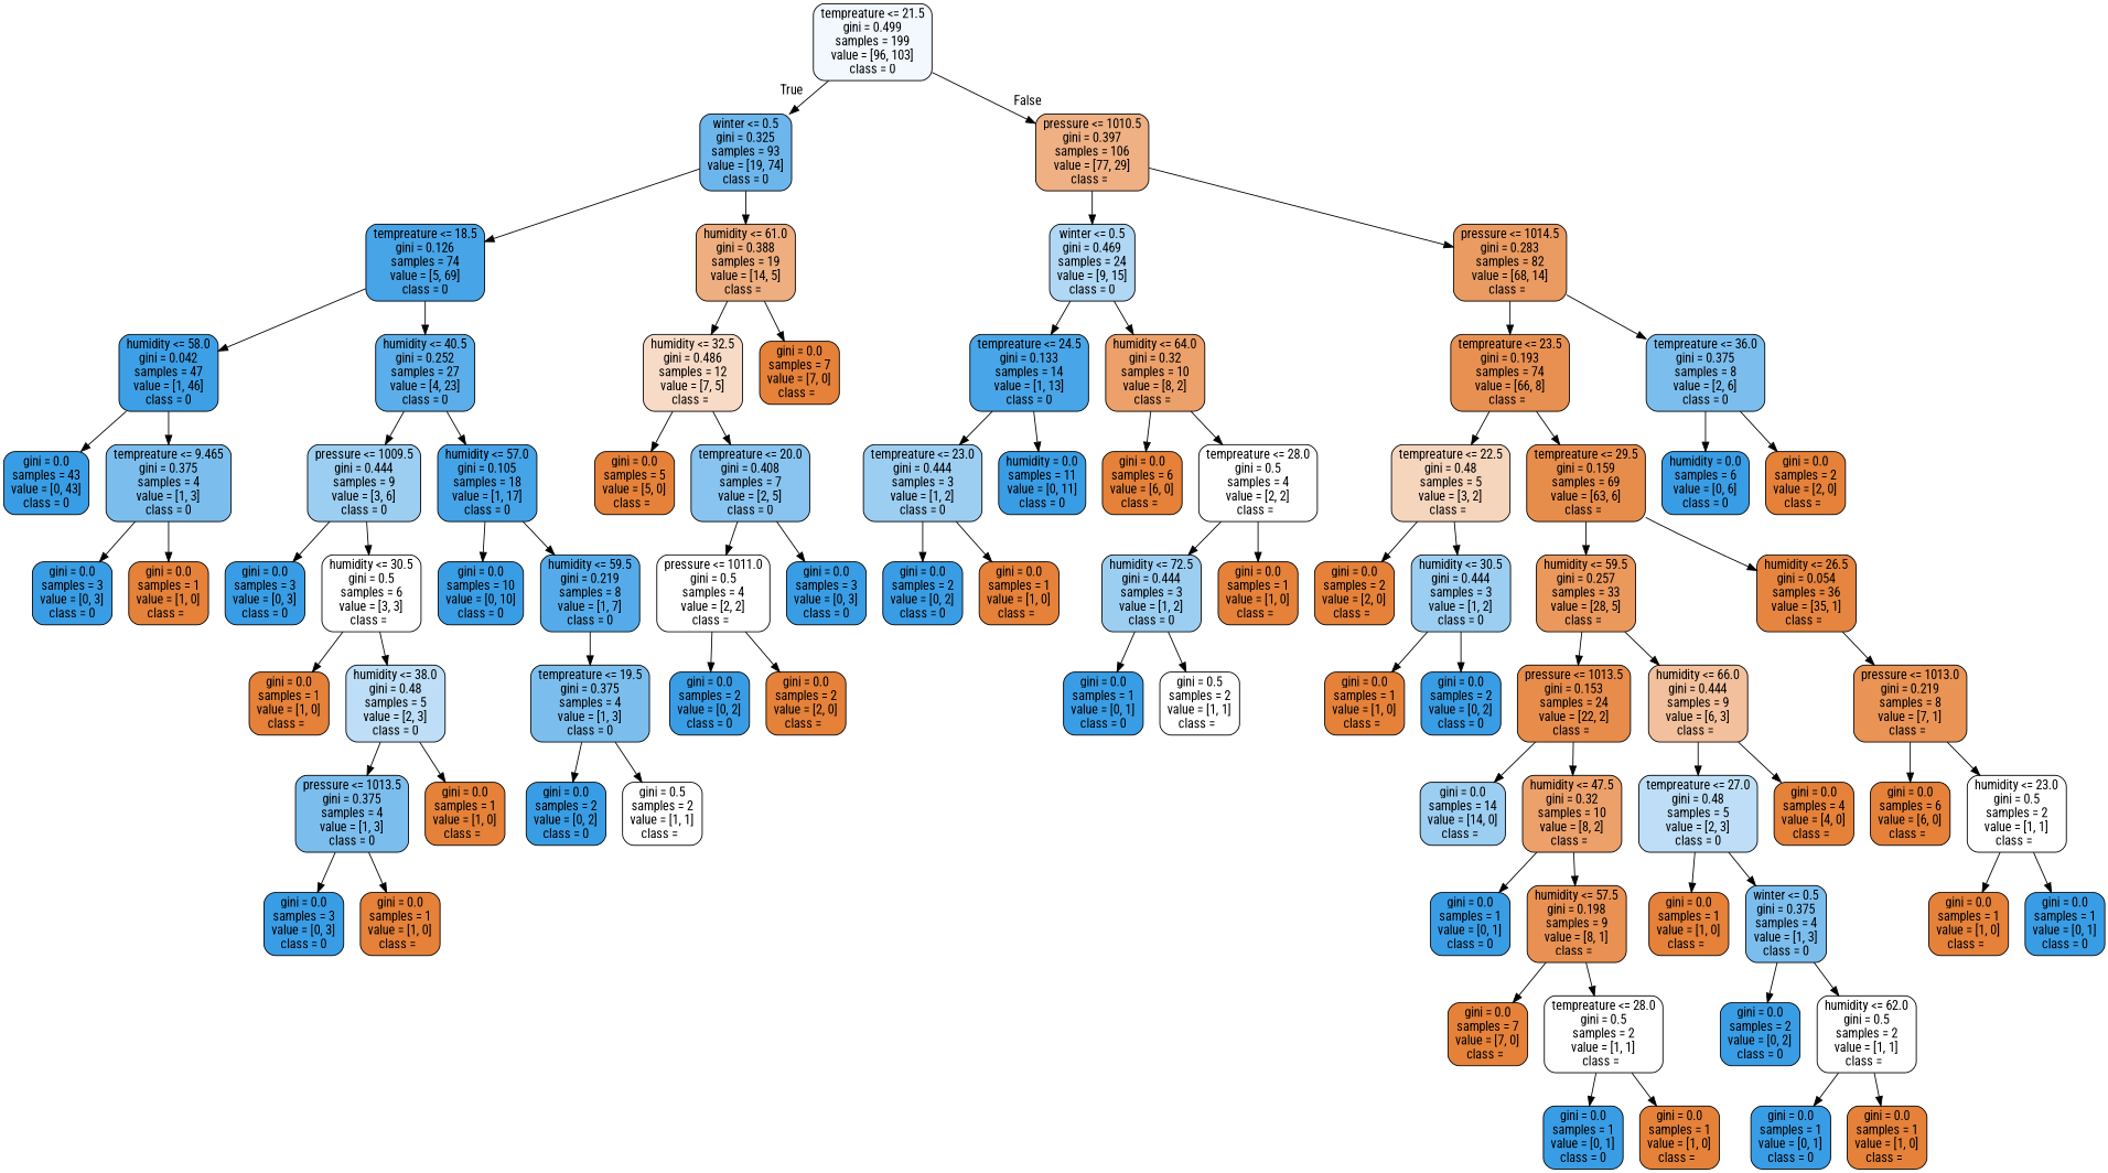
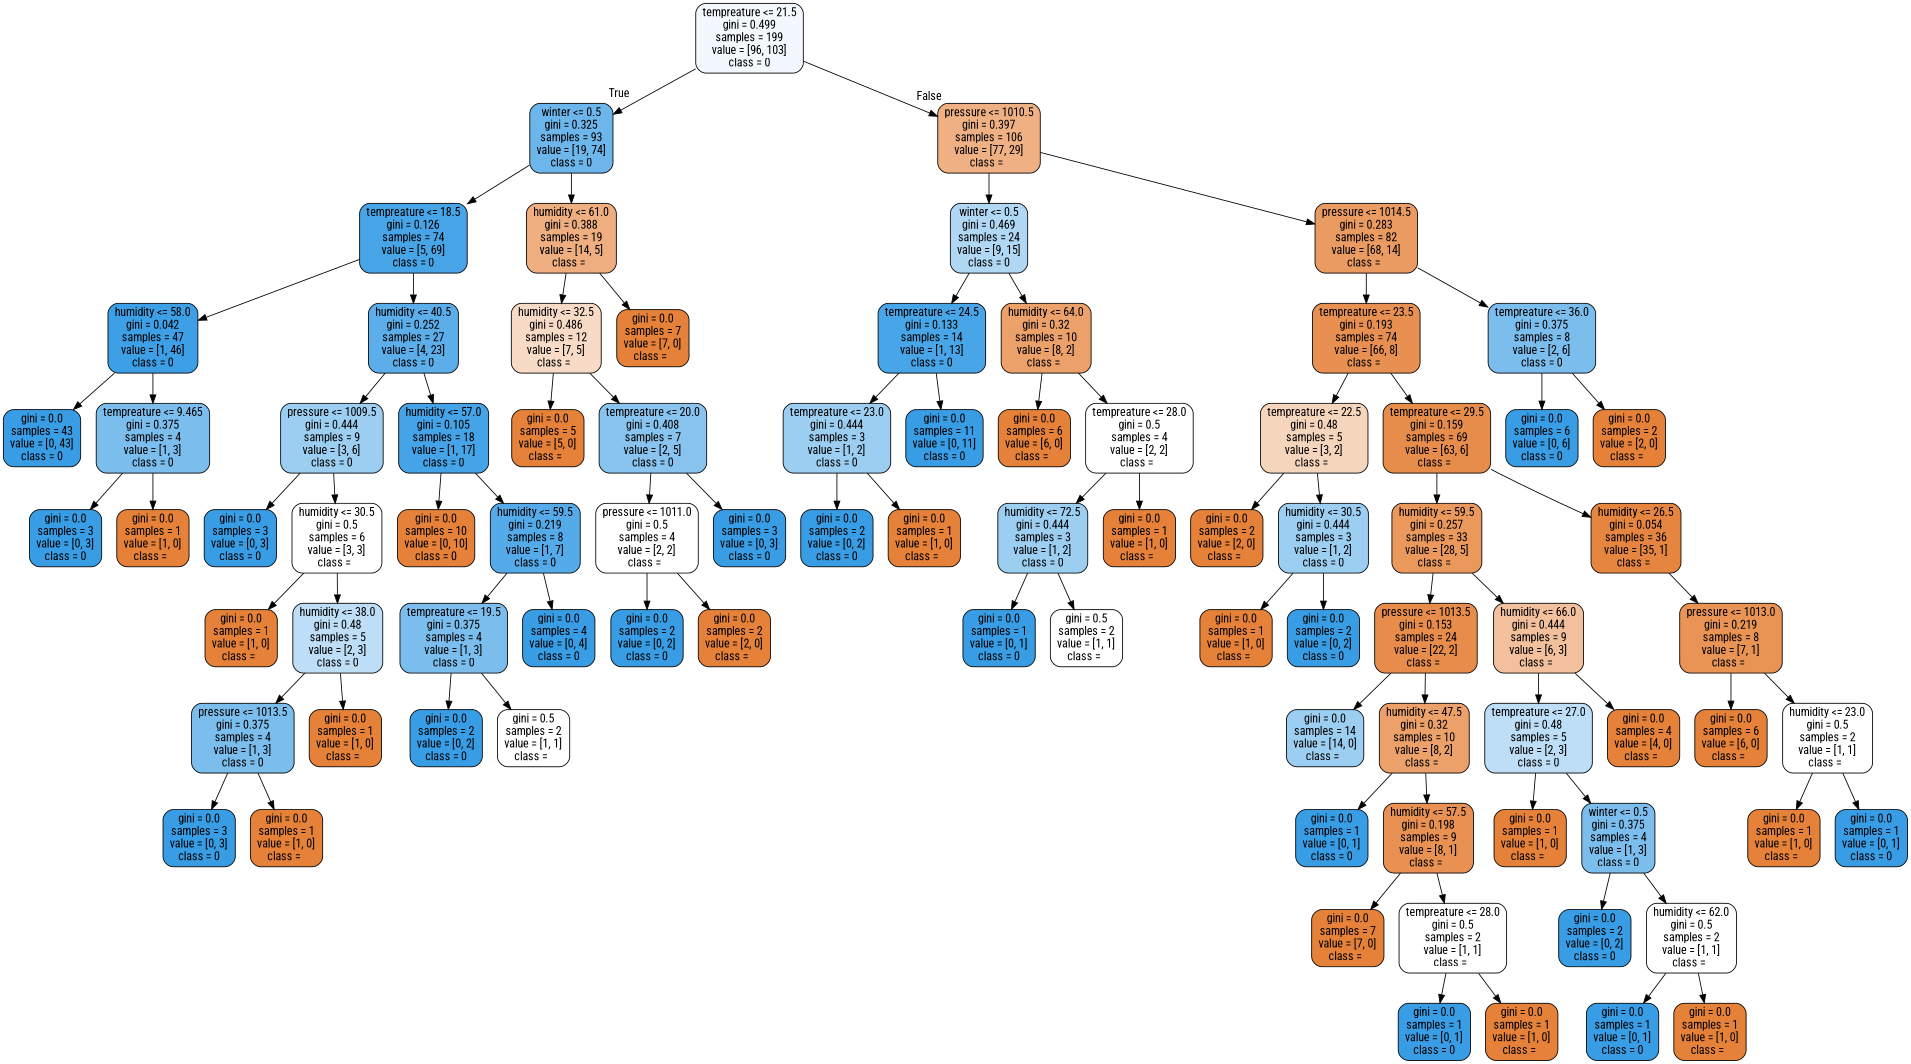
  digraph {
    fontname="Roboto Condensed"
    node [color=black fillcolor="#e58139" fontname="Roboto Condensed" shape=box style="filled, rounded"]
    edge [fontname="Roboto Condensed"]
    n1 [fillcolor="#f2f8fd" label="tempreature <= 21.5\ngini = 0.499\nsamples = 199\nvalue = [96, 103]\nclass = 0"]
    n2 [fillcolor="#6cb6ec" label="winter <= 0.5\ngini = 0.325\nsamples = 93\nvalue = [19, 74]\nclass = 0"]
    n3 [fillcolor="#efb084" label="pressure <= 1010.5\ngini = 0.397\nsamples = 106\nvalue = [77, 29]\nclass =  "]
    n4 [fillcolor="#47a4e7" label="tempreature <= 18.5\ngini = 0.126\nsamples = 74\nvalue = [5, 69]\nclass = 0"]
    n5 [fillcolor="#eeae80" label="humidity <= 61.0\ngini = 0.388\nsamples = 19\nvalue = [14, 5]\nclass =  "]
    n6 [fillcolor="#b0d8f5" label="winter <= 0.5\ngini = 0.469\nsamples = 24\nvalue = [9, 15]\nclass = 0"]
    n7 [fillcolor="#ea9b62" label="pressure <= 1014.5\ngini = 0.283\nsamples = 82\nvalue = [68, 14]\nclass =  "]
    n8 [fillcolor="#3d9fe6" label="humidity <= 58.0\ngini = 0.042\nsamples = 47\nvalue = [1, 46]\nclass = 0"]
    n9 [fillcolor="#5baeea" label="humidity <= 40.5\ngini = 0.252\nsamples = 27\nvalue = [4, 23]\nclass = 0"]
    n10 [fillcolor="#f8dbc6" label="humidity <= 32.5\ngini = 0.486\nsamples = 12\nvalue = [7, 5]\nclass =  "]
    n11 [label="gini = 0.0\nsamples = 7\nvalue = [7, 0]\nclass =  "]
    n12 [fillcolor="#399de5" label="gini = 0.0\nsamples = 43\nvalue = [0, 43]\nclass = 0"]
    n13 [fillcolor="#7bbeee" label="tempreature <= 9.465\ngini = 0.375\nsamples = 4\nvalue = [1, 3]\nclass = 0"]
    n14 [fillcolor="#9ccef2" label="pressure <= 1009.5\ngini = 0.444\nsamples = 9\nvalue = [3, 6]\nclass = 0"]
    n15 [fillcolor="#45a3e7" label="humidity <= 57.0\ngini = 0.105\nsamples = 18\nvalue = [1, 17]\nclass = 0"]
    n16 [fillcolor="#399de5" label="gini = 0.0\nsamples = 3\nvalue = [0, 3]\nclass = 0"]
    n17 [label="gini = 0.0\nsamples = 1\nvalue = [1, 0]\nclass =  "]
    n18 [fillcolor="#399de5" label="gini = 0.0\nsamples = 3\nvalue = [0, 3]\nclass = 0"]
    n19 [fillcolor="#ffffff" label="humidity <= 30.5\ngini = 0.5\nsamples = 6\nvalue = [3, 3]\nclass =  "]
-   n20 [fillcolor="#399de5" label="gini = 0.0\nsamples = 10\nvalue = [0, 10]\nclass = 0"]
+   n20 [label="gini = 0.0\nsamples = 10\nvalue = [0, 10]\nclass = 0"]
    n21 [fillcolor="#55abe9" label="humidity <= 59.5\ngini = 0.219\nsamples = 8\nvalue = [1, 7]\nclass = 0"]
    n22 [label="gini = 0.0\nsamples = 1\nvalue = [1, 0]\nclass =  "]
    n23 [fillcolor="#bddef6" label="humidity <= 38.0\ngini = 0.48\nsamples = 5\nvalue = [2, 3]\nclass = 0"]
    n24 [fillcolor="#7bbeee" label="pressure <= 1013.5\ngini = 0.375\nsamples = 4\nvalue = [1, 3]\nclass = 0"]
    n25 [label="gini = 0.0\nsamples = 1\nvalue = [1, 0]\nclass =  "]
    n26 [fillcolor="#399de5" label="gini = 0.0\nsamples = 3\nvalue = [0, 3]\nclass = 0"]
    n27 [label="gini = 0.0\nsamples = 1\nvalue = [1, 0]\nclass =  "]
    n28 [fillcolor="#7bbeee" label="tempreature <= 19.5\ngini = 0.375\nsamples = 4\nvalue = [1, 3]\nclass = 0"]
+   n29 [fillcolor="#399de5" label="gini = 0.0\nsamples = 4\nvalue = [0, 4]\nclass = 0"]
    n30 [fillcolor="#399de5" label="gini = 0.0\nsamples = 2\nvalue = [0, 2]\nclass = 0"]
    n31 [fillcolor="#ffffff" label="gini = 0.5\nsamples = 2\nvalue = [1, 1]\nclass =  "]
    n32 [label="gini = 0.0\nsamples = 5\nvalue = [5, 0]\nclass =  "]
    n33 [fillcolor="#88c4ef" label="tempreature <= 20.0\ngini = 0.408\nsamples = 7\nvalue = [2, 5]\nclass = 0"]
    n34 [fillcolor="#ffffff" label="pressure <= 1011.0\ngini = 0.5\nsamples = 4\nvalue = [2, 2]\nclass =  "]
    n35 [fillcolor="#399de5" label="gini = 0.0\nsamples = 3\nvalue = [0, 3]\nclass = 0"]
    n36 [fillcolor="#399de5" label="gini = 0.0\nsamples = 2\nvalue = [0, 2]\nclass = 0"]
    n37 [label="gini = 0.0\nsamples = 2\nvalue = [2, 0]\nclass =  "]
    n38 [fillcolor="#48a5e7" label="tempreature <= 24.5\ngini = 0.133\nsamples = 14\nvalue = [1, 13]\nclass = 0"]
    n39 [fillcolor="#eca06a" label="humidity <= 64.0\ngini = 0.32\nsamples = 10\nvalue = [8, 2]\nclass =  "]
    n40 [fillcolor="#e89051" label="tempreature <= 23.5\ngini = 0.193\nsamples = 74\nvalue = [66, 8]\nclass =  "]
    n41 [fillcolor="#7bbeee" label="tempreature <= 36.0\ngini = 0.375\nsamples = 8\nvalue = [2, 6]\nclass = 0"]
    n42 [fillcolor="#9ccef2" label="tempreature <= 23.0\ngini = 0.444\nsamples = 3\nvalue = [1, 2]\nclass = 0"]
-   n43 [fillcolor="#399de5" label="humidity = 0.0\nsamples = 11\nvalue = [0, 11]\nclass = 0"]
+   n43 [fillcolor="#399de5" label="gini = 0.0\nsamples = 11\nvalue = [0, 11]\nclass = 0"]
    n44 [label="gini = 0.0\nsamples = 6\nvalue = [6, 0]\nclass =  "]
    n45 [fillcolor="#ffffff" label="tempreature <= 28.0\ngini = 0.5\nsamples = 4\nvalue = [2, 2]\nclass =  "]
    n46 [fillcolor="#399de5" label="gini = 0.0\nsamples = 2\nvalue = [0, 2]\nclass = 0"]
    n47 [label="gini = 0.0\nsamples = 1\nvalue = [1, 0]\nclass =  "]
    n48 [fillcolor="#9ccef2" label="humidity <= 72.5\ngini = 0.444\nsamples = 3\nvalue = [1, 2]\nclass = 0"]
    n49 [label="gini = 0.0\nsamples = 1\nvalue = [1, 0]\nclass =  "]
    n50 [fillcolor="#399de5" label="gini = 0.0\nsamples = 1\nvalue = [0, 1]\nclass = 0"]
    n51 [fillcolor="#ffffff" label="gini = 0.5\nsamples = 2\nvalue = [1, 1]\nclass =  "]
    n52 [fillcolor="#f6d5bd" label="tempreature <= 22.5\ngini = 0.48\nsamples = 5\nvalue = [3, 2]\nclass =  "]
    n53 [fillcolor="#e78d4c" label="tempreature <= 29.5\ngini = 0.159\nsamples = 69\nvalue = [63, 6]\nclass =  "]
-   n54 [fillcolor="#399de5" label="humidity = 0.0\nsamples = 6\nvalue = [0, 6]\nclass = 0"]
+   n54 [fillcolor="#399de5" label="gini = 0.0\nsamples = 6\nvalue = [0, 6]\nclass = 0"]
    n55 [label="gini = 0.0\nsamples = 2\nvalue = [2, 0]\nclass =  "]
    n56 [label="gini = 0.0\nsamples = 2\nvalue = [2, 0]\nclass =  "]
    n57 [fillcolor="#9ccef2" label="humidity <= 30.5\ngini = 0.444\nsamples = 3\nvalue = [1, 2]\nclass = 0"]
    n58 [fillcolor="#ea985c" label="humidity <= 59.5\ngini = 0.257\nsamples = 33\nvalue = [28, 5]\nclass =  "]
    n59 [fillcolor="#e6853f" label="humidity <= 26.5\ngini = 0.054\nsamples = 36\nvalue = [35, 1]\nclass =  "]
    n60 [label="gini = 0.0\nsamples = 1\nvalue = [1, 0]\nclass =  "]
    n61 [fillcolor="#399de5" label="gini = 0.0\nsamples = 2\nvalue = [0, 2]\nclass = 0"]
    n62 [fillcolor="#e78c4b" label="pressure <= 1013.5\ngini = 0.153\nsamples = 24\nvalue = [22, 2]\nclass =  "]
    n63 [fillcolor="#f2c09c" label="humidity <= 66.0\ngini = 0.444\nsamples = 9\nvalue = [6, 3]\nclass =  "]
    n64 [fillcolor="#e99355" label="pressure <= 1013.0\ngini = 0.219\nsamples = 8\nvalue = [7, 1]\nclass =  "]
    n65 [fillcolor="#9ccef2" label="gini = 0.0\nsamples = 14\nvalue = [14, 0]\nclass =  "]
    n66 [fillcolor="#eca06a" label="humidity <= 47.5\ngini = 0.32\nsamples = 10\nvalue = [8, 2]\nclass =  "]
    n67 [fillcolor="#bddef6" label="tempreature <= 27.0\ngini = 0.48\nsamples = 5\nvalue = [2, 3]\nclass = 0"]
    n68 [label="gini = 0.0\nsamples = 4\nvalue = [4, 0]\nclass =  "]
    n69 [fillcolor="#399de5" label="gini = 0.0\nsamples = 1\nvalue = [0, 1]\nclass = 0"]
    n70 [fillcolor="#e89152" label="humidity <= 57.5\ngini = 0.198\nsamples = 9\nvalue = [8, 1]\nclass =  "]
    n71 [label="gini = 0.0\nsamples = 7\nvalue = [7, 0]\nclass =  "]
    n72 [fillcolor="#ffffff" label="tempreature <= 28.0\ngini = 0.5\nsamples = 2\nvalue = [1, 1]\nclass =  "]
    n73 [fillcolor="#399de5" label="gini = 0.0\nsamples = 1\nvalue = [0, 1]\nclass = 0"]
    n74 [label="gini = 0.0\nsamples = 1\nvalue = [1, 0]\nclass =  "]
    n75 [label="gini = 0.0\nsamples = 1\nvalue = [1, 0]\nclass =  "]
    n76 [fillcolor="#7bbeee" label="winter <= 0.5\ngini = 0.375\nsamples = 4\nvalue = [1, 3]\nclass = 0"]
    n77 [fillcolor="#399de5" label="gini = 0.0\nsamples = 2\nvalue = [0, 2]\nclass = 0"]
    n78 [fillcolor="#ffffff" label="humidity <= 62.0\ngini = 0.5\nsamples = 2\nvalue = [1, 1]\nclass =  "]
    n79 [fillcolor="#399de5" label="gini = 0.0\nsamples = 1\nvalue = [0, 1]\nclass = 0"]
    n80 [label="gini = 0.0\nsamples = 1\nvalue = [1, 0]\nclass =  "]
    n81 [label="gini = 0.0\nsamples = 6\nvalue = [6, 0]\nclass =  "]
    n82 [fillcolor="#ffffff" label="humidity <= 23.0\ngini = 0.5\nsamples = 2\nvalue = [1, 1]\nclass =  "]
    n83 [label="gini = 0.0\nsamples = 1\nvalue = [1, 0]\nclass =  "]
    n84 [fillcolor="#399de5" label="gini = 0.0\nsamples = 1\nvalue = [0, 1]\nclass = 0"]
    n1 -> n2 [headlabel=True labelangle=45 labeldistance=2.5]
    n1 -> n3 [headlabel=False labelangle=-45 labeldistance=2.5]
    n2 -> n4
    n2 -> n5
    n3 -> n6
    n3 -> n7
    n4 -> n8
    n4 -> n9
    n5 -> n10
    n5 -> n11
    n6 -> n38
    n6 -> n39
    n7 -> n40
    n7 -> n41
    n8 -> n12
    n8 -> n13
    n9 -> n14
    n9 -> n15
    n10 -> n32
    n10 -> n33
    n13 -> n16
    n13 -> n17
    n14 -> n18
    n14 -> n19
    n15 -> n20
    n15 -> n21
    n19 -> n22
    n19 -> n23
    n21 -> n28
+   n21 -> n29
    n23 -> n24
    n23 -> n25
    n24 -> n26
    n24 -> n27
    n28 -> n30
    n28 -> n31
    n33 -> n34
    n33 -> n35
    n34 -> n36
    n34 -> n37
    n38 -> n42
    n38 -> n43
    n39 -> n44
    n39 -> n45
    n40 -> n52
    n40 -> n53
    n41 -> n54
    n41 -> n55
    n42 -> n46
    n42 -> n47
    n45 -> n48
    n45 -> n49
    n48 -> n50
    n48 -> n51
    n52 -> n56
    n52 -> n57
    n53 -> n58
    n53 -> n59
    n57 -> n60
    n57 -> n61
    n58 -> n62
    n58 -> n63
    n59 -> n64
    n62 -> n65
    n62 -> n66
    n63 -> n67
    n63 -> n68
    n64 -> n81
    n64 -> n82
    n66 -> n69
    n66 -> n70
    n67 -> n75
    n67 -> n76
    n70 -> n71
    n70 -> n72
    n72 -> n73
    n72 -> n74
    n76 -> n77
    n76 -> n78
    n78 -> n79
    n78 -> n80
    n82 -> n83
    n82 -> n84
  }
